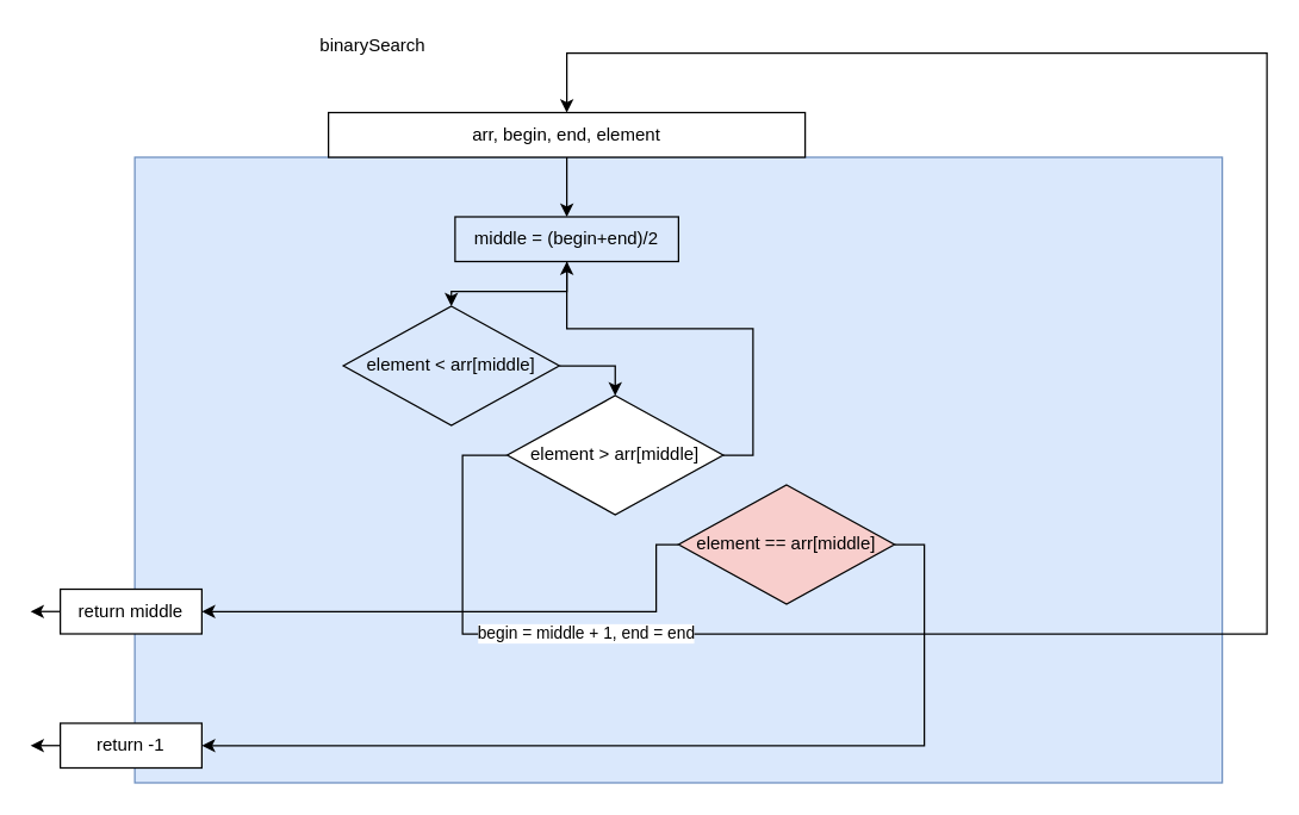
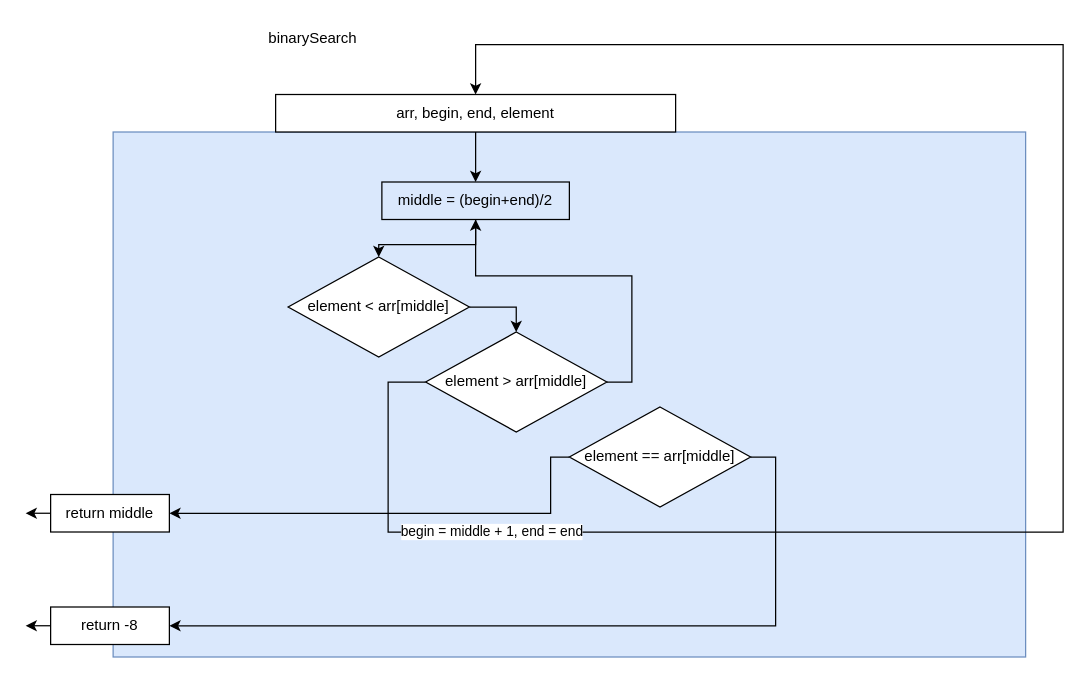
  <mxCell id="0" />
  <mxCell id="1" parent="0" />
  <mxCell id="2" value="" style="rounded=0;whiteSpace=wrap;html=1;fillColor=#dae8fc;strokeColor=#6c8ebf;" vertex="1" parent="1"><mxGeometry x="90" y="105" width="730" height="420" as="geometry" /></mxCell>
  <mxCell id="3" style="edgeStyle=orthogonalEdgeStyle;rounded=0;orthogonalLoop=1;jettySize=auto;html=1;exitX=0.5;exitY=1;exitDx=0;exitDy=0;entryX=0.5;entryY=0;entryDx=0;entryDy=0;" edge="1" parent="1" source="4" target="9"><mxGeometry relative="1" as="geometry"><mxPoint x="380" y="125" as="targetPoint" /></mxGeometry></mxCell>
  <mxCell id="4" value="arr, begin, end, element" style="rounded=0;whiteSpace=wrap;html=1;" vertex="1" parent="1"><mxGeometry x="220" y="75" width="320" height="30" as="geometry" /></mxCell>
  <mxCell id="5" value="binarySearch" style="text;html=1;strokeColor=none;fillColor=none;align=center;verticalAlign=middle;whiteSpace=wrap;rounded=0;" vertex="1" parent="1"><mxGeometry x="220" y="20" width="60" height="20" as="geometry" /></mxCell>
  <mxCell id="6" style="edgeStyle=orthogonalEdgeStyle;rounded=0;orthogonalLoop=1;jettySize=auto;html=1;exitX=0;exitY=0.5;exitDx=0;exitDy=0;" edge="1" parent="1" source="7"><mxGeometry relative="1" as="geometry"><mxPoint x="20" y="500.333" as="targetPoint" /></mxGeometry></mxCell>
- <mxCell id="7" value="return -1" style="rounded=0;whiteSpace=wrap;html=1;" vertex="1" parent="1"><mxGeometry x="40" y="485" width="95" height="30" as="geometry" /></mxCell>
+ <mxCell id="7" value="return -8" style="rounded=0;whiteSpace=wrap;html=1;" vertex="1" parent="1"><mxGeometry x="40" y="485" width="95" height="30" as="geometry" /></mxCell>
  <mxCell id="8" style="edgeStyle=orthogonalEdgeStyle;rounded=0;orthogonalLoop=1;jettySize=auto;html=1;exitX=0.5;exitY=1;exitDx=0;exitDy=0;entryX=0.5;entryY=0;entryDx=0;entryDy=0;" edge="1" parent="1" source="9" target="11"><mxGeometry relative="1" as="geometry" /></mxCell>
  <mxCell id="9" value="middle = (begin+end)/2" style="rounded=0;whiteSpace=wrap;html=1;fillColor=#dae8fc;" vertex="1" parent="1"><mxGeometry x="305" y="145" width="150" height="30" as="geometry" /></mxCell>
  <mxCell id="10" style="edgeStyle=orthogonalEdgeStyle;rounded=0;orthogonalLoop=1;jettySize=auto;html=1;exitX=1;exitY=0.5;exitDx=0;exitDy=0;entryX=0.5;entryY=0;entryDx=0;entryDy=0;" edge="1" parent="1" source="11" target="14"><mxGeometry relative="1" as="geometry" /></mxCell>
- <mxCell id="11" value="element &amp;lt; arr[middle]" style="rhombus;whiteSpace=wrap;html=1;fillColor=#dae8fc;" vertex="1" parent="1"><mxGeometry x="230" y="205" width="145" height="80" as="geometry" /></mxCell>
+ <mxCell id="11" value="element &amp;lt; arr[middle]" style="rhombus;whiteSpace=wrap;html=1;" vertex="1" parent="1"><mxGeometry x="230" y="205" width="145" height="80" as="geometry" /></mxCell>
  <mxCell id="12" value="begin = middle + 1, end = end" style="edgeStyle=orthogonalEdgeStyle;rounded=0;orthogonalLoop=1;jettySize=auto;html=1;exitX=0;exitY=0.5;exitDx=0;exitDy=0;entryX=0.5;entryY=0;entryDx=0;entryDy=0;" edge="1" parent="1" source="14" target="4"><mxGeometry x="-0.707" relative="1" as="geometry"><Array as="points"><mxPoint x="310" y="305" /><mxPoint x="310" y="425" /><mxPoint x="850" y="425" /><mxPoint x="850" y="35" /><mxPoint x="380" y="35" /></Array><mxPoint as="offset" /></mxGeometry></mxCell>
  <mxCell id="13" style="edgeStyle=orthogonalEdgeStyle;rounded=0;orthogonalLoop=1;jettySize=auto;html=1;exitX=1;exitY=0.5;exitDx=0;exitDy=0;" edge="1" parent="1" source="14" target="9"><mxGeometry relative="1" as="geometry" /></mxCell>
  <mxCell id="14" value="element &amp;gt; arr[middle]" style="rhombus;whiteSpace=wrap;html=1;" vertex="1" parent="1"><mxGeometry x="340" y="265" width="145" height="80" as="geometry" /></mxCell>
  <mxCell id="15" style="edgeStyle=orthogonalEdgeStyle;rounded=0;orthogonalLoop=1;jettySize=auto;html=1;exitX=0;exitY=0.5;exitDx=0;exitDy=0;" edge="1" parent="1" source="16"><mxGeometry relative="1" as="geometry"><mxPoint x="20" y="410.333" as="targetPoint" /></mxGeometry></mxCell>
  <mxCell id="16" value="return middle" style="rounded=0;whiteSpace=wrap;html=1;" vertex="1" parent="1"><mxGeometry x="40" y="395" width="95" height="30" as="geometry" /></mxCell>
  <mxCell id="17" style="edgeStyle=orthogonalEdgeStyle;rounded=0;orthogonalLoop=1;jettySize=auto;html=1;exitX=0;exitY=0.5;exitDx=0;exitDy=0;entryX=1;entryY=0.5;entryDx=0;entryDy=0;" edge="1" parent="1" source="19" target="16"><mxGeometry relative="1" as="geometry"><Array as="points"><mxPoint x="440" y="365" /><mxPoint x="440" y="410" /></Array></mxGeometry></mxCell>
  <mxCell id="18" style="edgeStyle=orthogonalEdgeStyle;rounded=0;orthogonalLoop=1;jettySize=auto;html=1;exitX=1;exitY=0.5;exitDx=0;exitDy=0;entryX=1;entryY=0.5;entryDx=0;entryDy=0;" edge="1" parent="1" source="19" target="7"><mxGeometry relative="1" as="geometry" /></mxCell>
- <mxCell id="19" value="element == arr[middle]" style="rhombus;whiteSpace=wrap;html=1;fillColor=#f8cecc;" vertex="1" parent="1"><mxGeometry x="455" y="325" width="145" height="80" as="geometry" /></mxCell>
+ <mxCell id="19" value="element == arr[middle]" style="rhombus;whiteSpace=wrap;html=1;" vertex="1" parent="1"><mxGeometry x="455" y="325" width="145" height="80" as="geometry" /></mxCell>
